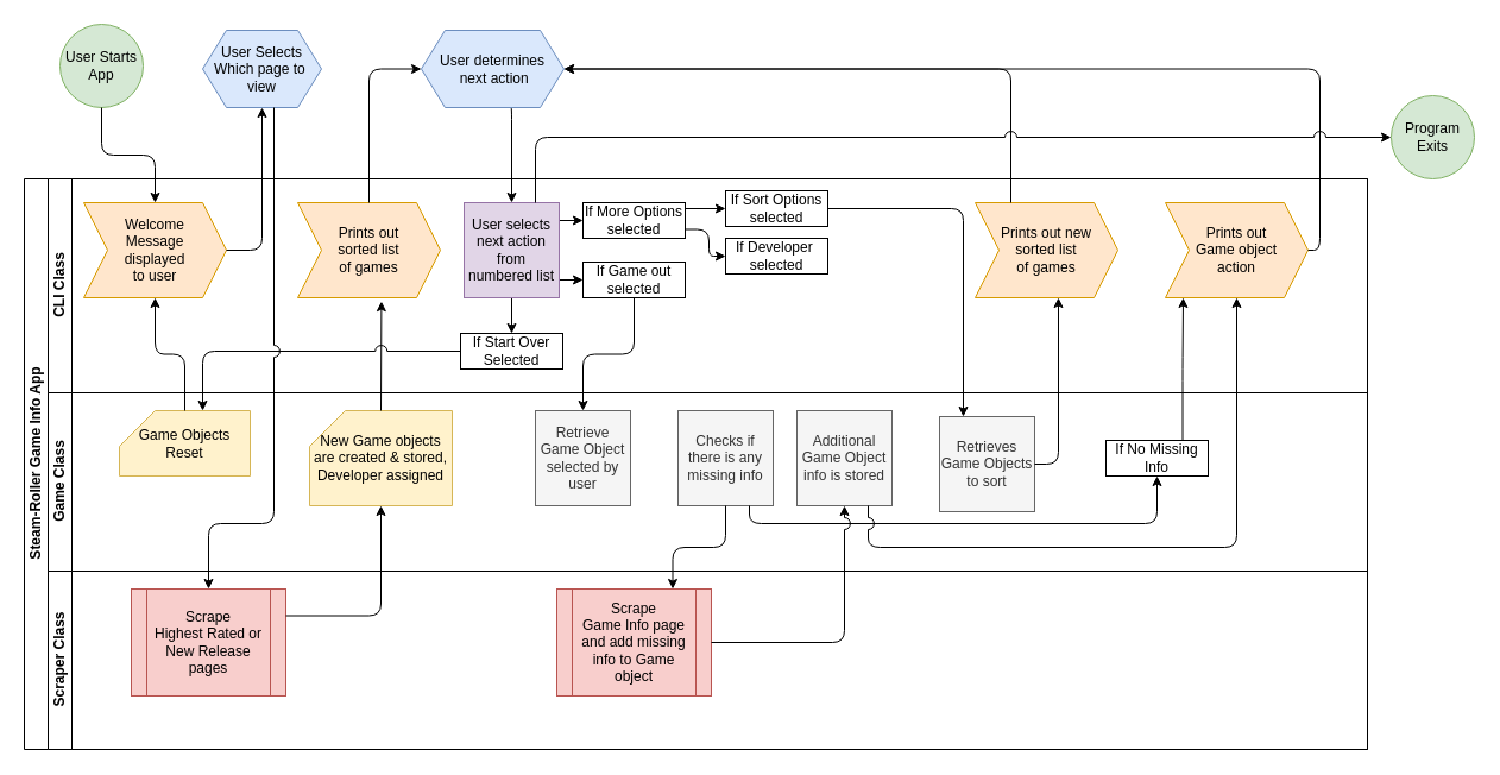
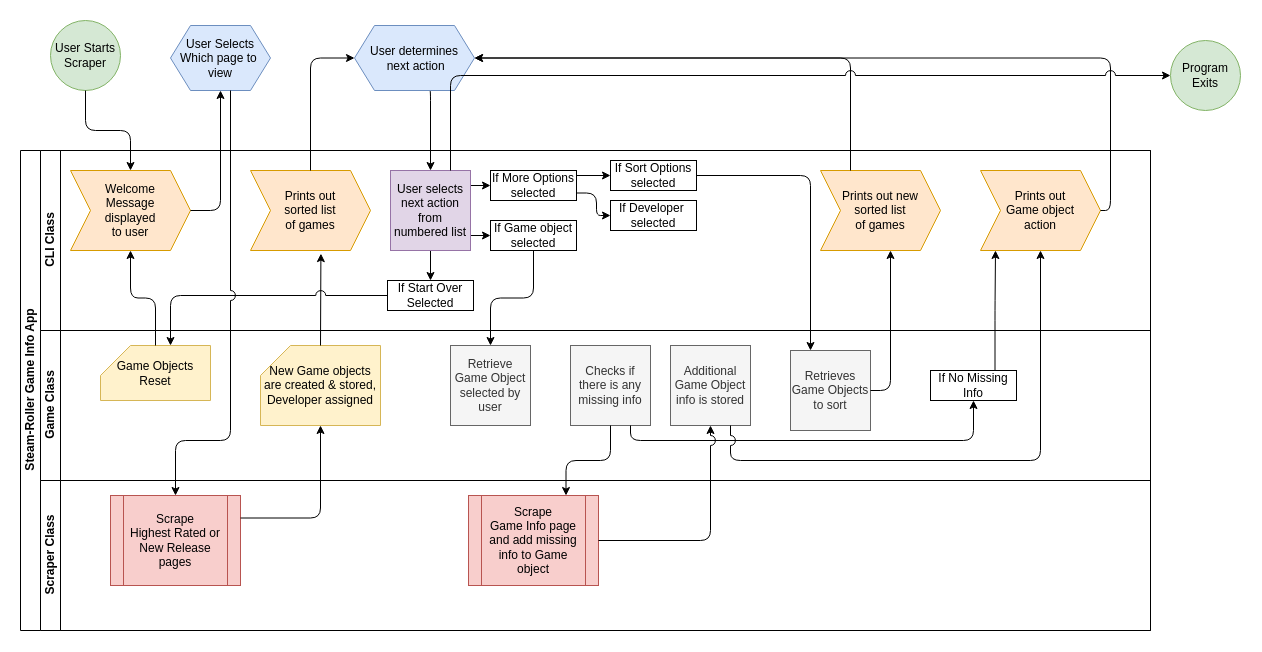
  <mxCell id="0" />
  <mxCell id="1" parent="0" />
  <mxCell id="2" value="Steam-Roller Game Info App" style="swimlane;html=1;childLayout=stackLayout;resizeParent=1;resizeParentMax=0;horizontal=0;startSize=20;horizontalStack=0;" parent="1" vertex="1"><mxGeometry x="20" y="150" width="1130" height="480" as="geometry" /></mxCell>
  <mxCell id="3" value="CLI Class" style="swimlane;html=1;startSize=20;horizontal=0;perimeterSpacing=1;glass=0;" parent="2" vertex="1"><mxGeometry x="20" width="1110" height="180" as="geometry" /></mxCell>
  <mxCell id="4" value="Welcome &lt;br&gt;Message &lt;br&gt;displayed &lt;br&gt;to user" style="shape=step;perimeter=stepPerimeter;whiteSpace=wrap;html=1;fixedSize=1;fontFamily=Helvetica;fontSize=12;fontColor=#000000;align=center;strokeColor=#d79b00;fillColor=#ffe6cc;" parent="3" vertex="1"><mxGeometry x="30" y="20" width="120" height="80" as="geometry" /></mxCell>
  <mxCell id="5" value="Prints out &lt;br&gt;sorted list &lt;br&gt;of games" style="shape=step;perimeter=stepPerimeter;whiteSpace=wrap;html=1;fixedSize=1;glass=0;fillColor=#ffe6cc;strokeColor=#d79b00;" vertex="1" parent="3"><mxGeometry x="210" y="20" width="120" height="80" as="geometry" /></mxCell>
  <mxCell id="6" style="edgeStyle=orthogonalEdgeStyle;orthogonalLoop=1;jettySize=auto;html=1;entryX=0;entryY=0.5;entryDx=0;entryDy=0;" edge="1" parent="3" target="12"><mxGeometry relative="1" as="geometry"><mxPoint x="430" y="35" as="sourcePoint" /><Array as="points"><mxPoint x="430" y="35" /></Array></mxGeometry></mxCell>
  <mxCell id="7" style="edgeStyle=orthogonalEdgeStyle;orthogonalLoop=1;jettySize=auto;html=1;entryX=0;entryY=0.5;entryDx=0;entryDy=0;" edge="1" parent="3" target="13"><mxGeometry relative="1" as="geometry"><mxPoint x="430" y="85" as="sourcePoint" /><Array as="points"><mxPoint x="430" y="85" /></Array></mxGeometry></mxCell>
  <mxCell id="8" style="edgeStyle=orthogonalEdgeStyle;rounded=1;sketch=0;jumpStyle=arc;jumpSize=10;orthogonalLoop=1;jettySize=auto;html=1;exitX=0.5;exitY=1;exitDx=0;exitDy=0;entryX=0.5;entryY=0;entryDx=0;entryDy=0;shadow=0;" edge="1" parent="3" source="9" target="18"><mxGeometry relative="1" as="geometry" /></mxCell>
  <mxCell id="9" value="User selects next action from numbered list" style="whiteSpace=wrap;html=1;aspect=fixed;glass=0;fillColor=#e1d5e7;strokeColor=#9673a6;" vertex="1" parent="3"><mxGeometry x="350" y="20" width="80" height="80" as="geometry" /></mxCell>
  <mxCell id="10" style="edgeStyle=orthogonalEdgeStyle;orthogonalLoop=1;jettySize=auto;html=1;entryX=0;entryY=0.5;entryDx=0;entryDy=0;" edge="1" parent="3" target="14"><mxGeometry relative="1" as="geometry"><mxPoint x="536" y="25" as="sourcePoint" /><Array as="points"><mxPoint x="536" y="25" /></Array></mxGeometry></mxCell>
  <mxCell id="11" style="edgeStyle=orthogonalEdgeStyle;orthogonalLoop=1;jettySize=auto;html=1;exitX=1;exitY=0.75;exitDx=0;exitDy=0;entryX=0;entryY=0.5;entryDx=0;entryDy=0;" edge="1" parent="3" source="12" target="15"><mxGeometry relative="1" as="geometry" /></mxCell>
  <mxCell id="12" value="If More Options&lt;br&gt;selected" style="whiteSpace=wrap;html=1;fontFamily=Helvetica;fontSize=12;align=center;" vertex="1" parent="3"><mxGeometry x="450" y="20" width="86" height="30" as="geometry" /></mxCell>
- <mxCell id="13" value="If Game out selected" style="whiteSpace=wrap;html=1;fontFamily=Helvetica;fontSize=12;align=center;" vertex="1" parent="3"><mxGeometry x="450" y="70" width="86" height="30" as="geometry" /></mxCell>
+ <mxCell id="13" value="If Game object selected" style="whiteSpace=wrap;html=1;fontFamily=Helvetica;fontSize=12;align=center;" vertex="1" parent="3"><mxGeometry x="450" y="70" width="86" height="30" as="geometry" /></mxCell>
  <mxCell id="14" value="If Sort Options&lt;br&gt;selected" style="whiteSpace=wrap;html=1;fontFamily=Helvetica;fontSize=12;align=center;" vertex="1" parent="3"><mxGeometry x="570" y="10" width="86" height="30" as="geometry" /></mxCell>
  <mxCell id="15" value="If Developer&amp;nbsp;&lt;br&gt;selected" style="whiteSpace=wrap;html=1;fontFamily=Helvetica;fontSize=12;align=center;" vertex="1" parent="3"><mxGeometry x="570" y="50" width="86" height="30" as="geometry" /></mxCell>
  <mxCell id="16" value="Prints out new &lt;br&gt;sorted list &lt;br&gt;of games" style="shape=step;perimeter=stepPerimeter;whiteSpace=wrap;html=1;fixedSize=1;glass=0;fillColor=#ffe6cc;strokeColor=#d79b00;" vertex="1" parent="3"><mxGeometry x="780" y="20" width="120" height="80" as="geometry" /></mxCell>
  <mxCell id="17" value="Prints out &lt;br&gt;Game object &lt;br&gt;action" style="shape=step;perimeter=stepPerimeter;whiteSpace=wrap;html=1;fixedSize=1;glass=0;fillColor=#ffe6cc;strokeColor=#d79b00;" vertex="1" parent="3"><mxGeometry x="940" y="20" width="120" height="80" as="geometry" /></mxCell>
  <mxCell id="18" value="If Start Over Selected" style="whiteSpace=wrap;html=1;fontFamily=Helvetica;fontSize=12;align=center;" vertex="1" parent="3"><mxGeometry x="347" y="130" width="86" height="30" as="geometry" /></mxCell>
  <mxCell id="19" value="Game Class" style="swimlane;html=1;startSize=20;horizontal=0;glass=0;" parent="2" vertex="1"><mxGeometry x="20" y="180" width="1110" height="150" as="geometry" /></mxCell>
  <mxCell id="20" value="New Game objects are created &amp;amp; stored, Developer assigned" style="shape=card;whiteSpace=wrap;html=1;glass=0;fillColor=#fff2cc;strokeColor=#d6b656;" vertex="1" parent="19"><mxGeometry x="220" y="15" width="120" height="80" as="geometry" /></mxCell>
  <mxCell id="21" value="Retrieve Game Object selected by user" style="whiteSpace=wrap;html=1;aspect=fixed;glass=0;fillColor=#f5f5f5;strokeColor=#666666;fontColor=#333333;" vertex="1" parent="19"><mxGeometry x="410" y="15" width="80" height="80" as="geometry" /></mxCell>
  <mxCell id="22" value="Additional Game Object info is stored" style="whiteSpace=wrap;html=1;aspect=fixed;glass=0;fillColor=#f5f5f5;strokeColor=#666666;fontColor=#333333;" vertex="1" parent="19"><mxGeometry x="630" y="15" width="80" height="80" as="geometry" /></mxCell>
  <mxCell id="23" value="Retrieves Game Objects to sort" style="whiteSpace=wrap;html=1;aspect=fixed;glass=0;fillColor=#f5f5f5;strokeColor=#666666;fontColor=#333333;" vertex="1" parent="19"><mxGeometry x="750" y="20" width="80" height="80" as="geometry" /></mxCell>
  <mxCell id="24" value="Checks if there is any missing info" style="whiteSpace=wrap;html=1;aspect=fixed;glass=0;fillColor=#f5f5f5;strokeColor=#666666;fontColor=#333333;" vertex="1" parent="19"><mxGeometry x="530" y="15" width="80" height="80" as="geometry" /></mxCell>
  <mxCell id="25" value="If No Missing Info" style="whiteSpace=wrap;html=1;fontFamily=Helvetica;fontSize=12;align=center;" vertex="1" parent="19"><mxGeometry x="890" y="40" width="86" height="30" as="geometry" /></mxCell>
  <mxCell id="26" style="edgeStyle=orthogonalEdgeStyle;orthogonalLoop=1;jettySize=auto;html=1;exitX=0.75;exitY=1;exitDx=0;exitDy=0;entryX=0.5;entryY=1;entryDx=0;entryDy=0;jumpStyle=arc;jumpSize=10;shadow=0;sketch=0;" edge="1" parent="19" source="24" target="25"><mxGeometry relative="1" as="geometry"><mxPoint x="1013" y="70" as="targetPoint" /><Array as="points"><mxPoint x="590" y="110" /><mxPoint x="933" y="110" /></Array></mxGeometry></mxCell>
  <mxCell id="27" value="Game Objects Reset" style="shape=card;whiteSpace=wrap;html=1;rounded=0;glass=0;sketch=0;fillColor=#fff2cc;strokeColor=#d6b656;" vertex="1" parent="19"><mxGeometry x="60" y="15" width="110" height="55" as="geometry" /></mxCell>
  <mxCell id="28" value="Scraper Class" style="swimlane;html=1;startSize=20;horizontal=0;" parent="2" vertex="1"><mxGeometry x="20" y="330" width="1110" height="150" as="geometry" /></mxCell>
  <mxCell id="29" value="Scrape &lt;br&gt;Highest Rated or &lt;br&gt;New Release pages" style="shape=process;whiteSpace=wrap;html=1;backgroundOutline=1;fontFamily=Helvetica;fontSize=12;align=center;fillColor=#f8cecc;strokeColor=#b85450;" parent="28" vertex="1"><mxGeometry x="70" y="15" width="130" height="90" as="geometry" /></mxCell>
  <mxCell id="30" value="Scrape &lt;br&gt;Game Info page and add missing info to Game object" style="shape=process;whiteSpace=wrap;html=1;backgroundOutline=1;fontFamily=Helvetica;fontSize=12;align=center;fillColor=#f8cecc;strokeColor=#b85450;" vertex="1" parent="28"><mxGeometry x="428" y="15" width="130" height="90" as="geometry" /></mxCell>
  <mxCell id="31" style="edgeStyle=orthogonalEdgeStyle;orthogonalLoop=1;jettySize=auto;html=1;exitX=1;exitY=0.25;exitDx=0;exitDy=0;" edge="1" parent="2" source="29" target="20"><mxGeometry relative="1" as="geometry" /></mxCell>
  <mxCell id="32" style="edgeStyle=orthogonalEdgeStyle;orthogonalLoop=1;jettySize=auto;html=1;exitX=1;exitY=0.5;exitDx=0;exitDy=0;jumpStyle=arc;jumpSize=10;" edge="1" parent="2" source="30" target="22"><mxGeometry relative="1" as="geometry" /></mxCell>
  <mxCell id="33" style="edgeStyle=orthogonalEdgeStyle;orthogonalLoop=1;jettySize=auto;html=1;entryX=0.25;entryY=0;entryDx=0;entryDy=0;" edge="1" parent="2" source="14" target="23"><mxGeometry relative="1" as="geometry" /></mxCell>
  <mxCell id="34" style="edgeStyle=orthogonalEdgeStyle;orthogonalLoop=1;jettySize=auto;html=1;exitX=1;exitY=0.5;exitDx=0;exitDy=0;rounded=1;" edge="1" parent="2" source="23"><mxGeometry relative="1" as="geometry"><mxPoint x="870" y="100" as="targetPoint" /><Array as="points"><mxPoint x="870" y="240" /></Array></mxGeometry></mxCell>
  <mxCell id="35" style="edgeStyle=orthogonalEdgeStyle;orthogonalLoop=1;jettySize=auto;html=1;exitX=0.75;exitY=1;exitDx=0;exitDy=0;entryX=0.5;entryY=1;entryDx=0;entryDy=0;jumpStyle=arc;jumpSize=10;" edge="1" parent="2" source="22" target="17"><mxGeometry relative="1" as="geometry"><Array as="points"><mxPoint x="710" y="310" /><mxPoint x="1020" y="310" /></Array></mxGeometry></mxCell>
  <mxCell id="36" style="edgeStyle=orthogonalEdgeStyle;orthogonalLoop=1;jettySize=auto;html=1;entryX=0.75;entryY=0;entryDx=0;entryDy=0;" edge="1" parent="2" source="24" target="30"><mxGeometry relative="1" as="geometry" /></mxCell>
  <mxCell id="37" style="edgeStyle=orthogonalEdgeStyle;curved=0;rounded=1;sketch=0;orthogonalLoop=1;jettySize=auto;html=1;exitX=0.75;exitY=0;exitDx=0;exitDy=0;entryX=0.125;entryY=1;entryDx=0;entryDy=0;entryPerimeter=0;" edge="1" parent="2" source="25" target="17"><mxGeometry relative="1" as="geometry" /></mxCell>
  <mxCell id="38" style="edgeStyle=orthogonalEdgeStyle;rounded=1;sketch=0;jumpStyle=arc;jumpSize=10;orthogonalLoop=1;jettySize=auto;html=1;entryX=0.587;entryY=1.039;entryDx=0;entryDy=0;entryPerimeter=0;shadow=0;" edge="1" parent="2" source="20" target="5"><mxGeometry relative="1" as="geometry" /></mxCell>
  <mxCell id="39" style="edgeStyle=orthogonalEdgeStyle;rounded=1;sketch=0;jumpStyle=arc;jumpSize=10;orthogonalLoop=1;jettySize=auto;html=1;entryX=0.5;entryY=0;entryDx=0;entryDy=0;shadow=0;" edge="1" parent="2" source="13" target="21"><mxGeometry relative="1" as="geometry" /></mxCell>
  <mxCell id="40" style="edgeStyle=orthogonalEdgeStyle;rounded=1;sketch=0;jumpStyle=arc;jumpSize=10;orthogonalLoop=1;jettySize=auto;html=1;entryX=0;entryY=0;entryDx=70;entryDy=0;entryPerimeter=0;shadow=0;" edge="1" parent="2" source="18" target="27"><mxGeometry relative="1" as="geometry" /></mxCell>
  <mxCell id="41" style="edgeStyle=orthogonalEdgeStyle;rounded=1;sketch=0;jumpStyle=arc;jumpSize=10;orthogonalLoop=1;jettySize=auto;html=1;entryX=0.5;entryY=1;entryDx=0;entryDy=0;shadow=0;" edge="1" parent="2" source="27" target="4"><mxGeometry relative="1" as="geometry" /></mxCell>
- <mxCell id="42" value="User Starts App" style="ellipse;whiteSpace=wrap;html=1;fillColor=#d5e8d4;strokeColor=#82b366;" parent="1" vertex="1"><mxGeometry x="50" y="20" width="70" height="70" as="geometry" /></mxCell>
+ <mxCell id="42" value="User Starts Scraper" style="ellipse;whiteSpace=wrap;html=1;fillColor=#d5e8d4;strokeColor=#82b366;" parent="1" vertex="1"><mxGeometry x="50" y="20" width="70" height="70" as="geometry" /></mxCell>
  <mxCell id="43" style="edgeStyle=orthogonalEdgeStyle;orthogonalLoop=1;jettySize=auto;html=1;entryX=0.5;entryY=0;entryDx=0;entryDy=0;" parent="1" source="42" target="4" edge="1"><mxGeometry relative="1" as="geometry" /></mxCell>
  <mxCell id="44" value="User Selects Which page to&amp;nbsp;&lt;br&gt;view" style="shape=hexagon;perimeter=hexagonPerimeter2;whiteSpace=wrap;html=1;fixedSize=1;fontFamily=Helvetica;fontSize=12;align=center;spacingRight=0;fillColor=#dae8fc;strokeColor=#6c8ebf;" parent="1" vertex="1"><mxGeometry x="170" y="25" width="100" height="65" as="geometry" /></mxCell>
  <mxCell id="45" style="edgeStyle=orthogonalEdgeStyle;orthogonalLoop=1;jettySize=auto;html=1;exitX=1;exitY=0.5;exitDx=0;exitDy=0;" parent="1" source="4" edge="1"><mxGeometry relative="1" as="geometry"><mxPoint x="220" y="90" as="targetPoint" /><Array as="points"><mxPoint x="220" y="210" /></Array></mxGeometry></mxCell>
  <mxCell id="46" style="edgeStyle=orthogonalEdgeStyle;orthogonalLoop=1;jettySize=auto;html=1;entryX=0.5;entryY=0;entryDx=0;entryDy=0;jumpStyle=arc;jumpSize=10;" parent="1" edge="1" target="29"><mxGeometry relative="1" as="geometry"><mxPoint x="90" y="645" as="targetPoint" /><Array as="points"><mxPoint x="230" y="90" /><mxPoint x="230" y="440" /><mxPoint x="175" y="440" /></Array><mxPoint x="230" y="90" as="sourcePoint" /></mxGeometry></mxCell>
  <mxCell id="47" style="edgeStyle=orthogonalEdgeStyle;orthogonalLoop=1;jettySize=auto;html=1;exitX=0.625;exitY=1;exitDx=0;exitDy=0;entryX=0.5;entryY=0;entryDx=0;entryDy=0;" edge="1" parent="1" source="48" target="9"><mxGeometry relative="1" as="geometry"><Array as="points"><mxPoint x="430" y="90" /></Array></mxGeometry></mxCell>
  <mxCell id="48" value="User determines&lt;br&gt;&amp;nbsp;next action" style="shape=hexagon;perimeter=hexagonPerimeter2;whiteSpace=wrap;html=1;fixedSize=1;glass=0;fillColor=#dae8fc;strokeColor=#6c8ebf;" vertex="1" parent="1"><mxGeometry x="354" y="25" width="120" height="65" as="geometry" /></mxCell>
  <mxCell id="49" style="edgeStyle=orthogonalEdgeStyle;orthogonalLoop=1;jettySize=auto;html=1;exitX=0.5;exitY=0;exitDx=0;exitDy=0;entryX=0;entryY=0.5;entryDx=0;entryDy=0;" edge="1" parent="1" source="5" target="48"><mxGeometry relative="1" as="geometry" /></mxCell>
  <mxCell id="50" style="edgeStyle=orthogonalEdgeStyle;orthogonalLoop=1;jettySize=auto;html=1;entryX=1;entryY=0.5;entryDx=0;entryDy=0;jumpStyle=arc;jumpSize=10;" edge="1" parent="1" source="16" target="48"><mxGeometry relative="1" as="geometry"><Array as="points"><mxPoint x="850" y="58" /></Array></mxGeometry></mxCell>
  <mxCell id="51" style="edgeStyle=orthogonalEdgeStyle;orthogonalLoop=1;jettySize=auto;html=1;entryX=1;entryY=0.5;entryDx=0;entryDy=0;jumpStyle=arc;jumpSize=10;" edge="1" parent="1" source="17" target="48"><mxGeometry relative="1" as="geometry"><Array as="points"><mxPoint x="1110" y="58" /></Array></mxGeometry></mxCell>
- <mxCell id="52" value="Program Exits" style="ellipse;whiteSpace=wrap;html=1;fillColor=#d5e8d4;strokeColor=#82b366;" vertex="1" parent="1"><mxGeometry x="1170" y="80" width="70" height="70" as="geometry" /></mxCell>
+ <mxCell id="52" value="Program Exits" style="ellipse;whiteSpace=wrap;html=1;fillColor=#d5e8d4;strokeColor=#82b366;" vertex="1" parent="1"><mxGeometry x="1170" y="40" width="70" height="70" as="geometry" /></mxCell>
  <mxCell id="53" style="edgeStyle=orthogonalEdgeStyle;orthogonalLoop=1;jettySize=auto;html=1;exitX=0.75;exitY=0;exitDx=0;exitDy=0;entryX=0;entryY=0.5;entryDx=0;entryDy=0;jumpStyle=arc;jumpSize=10;" edge="1" parent="1" source="9" target="52"><mxGeometry relative="1" as="geometry" /></mxCell>
